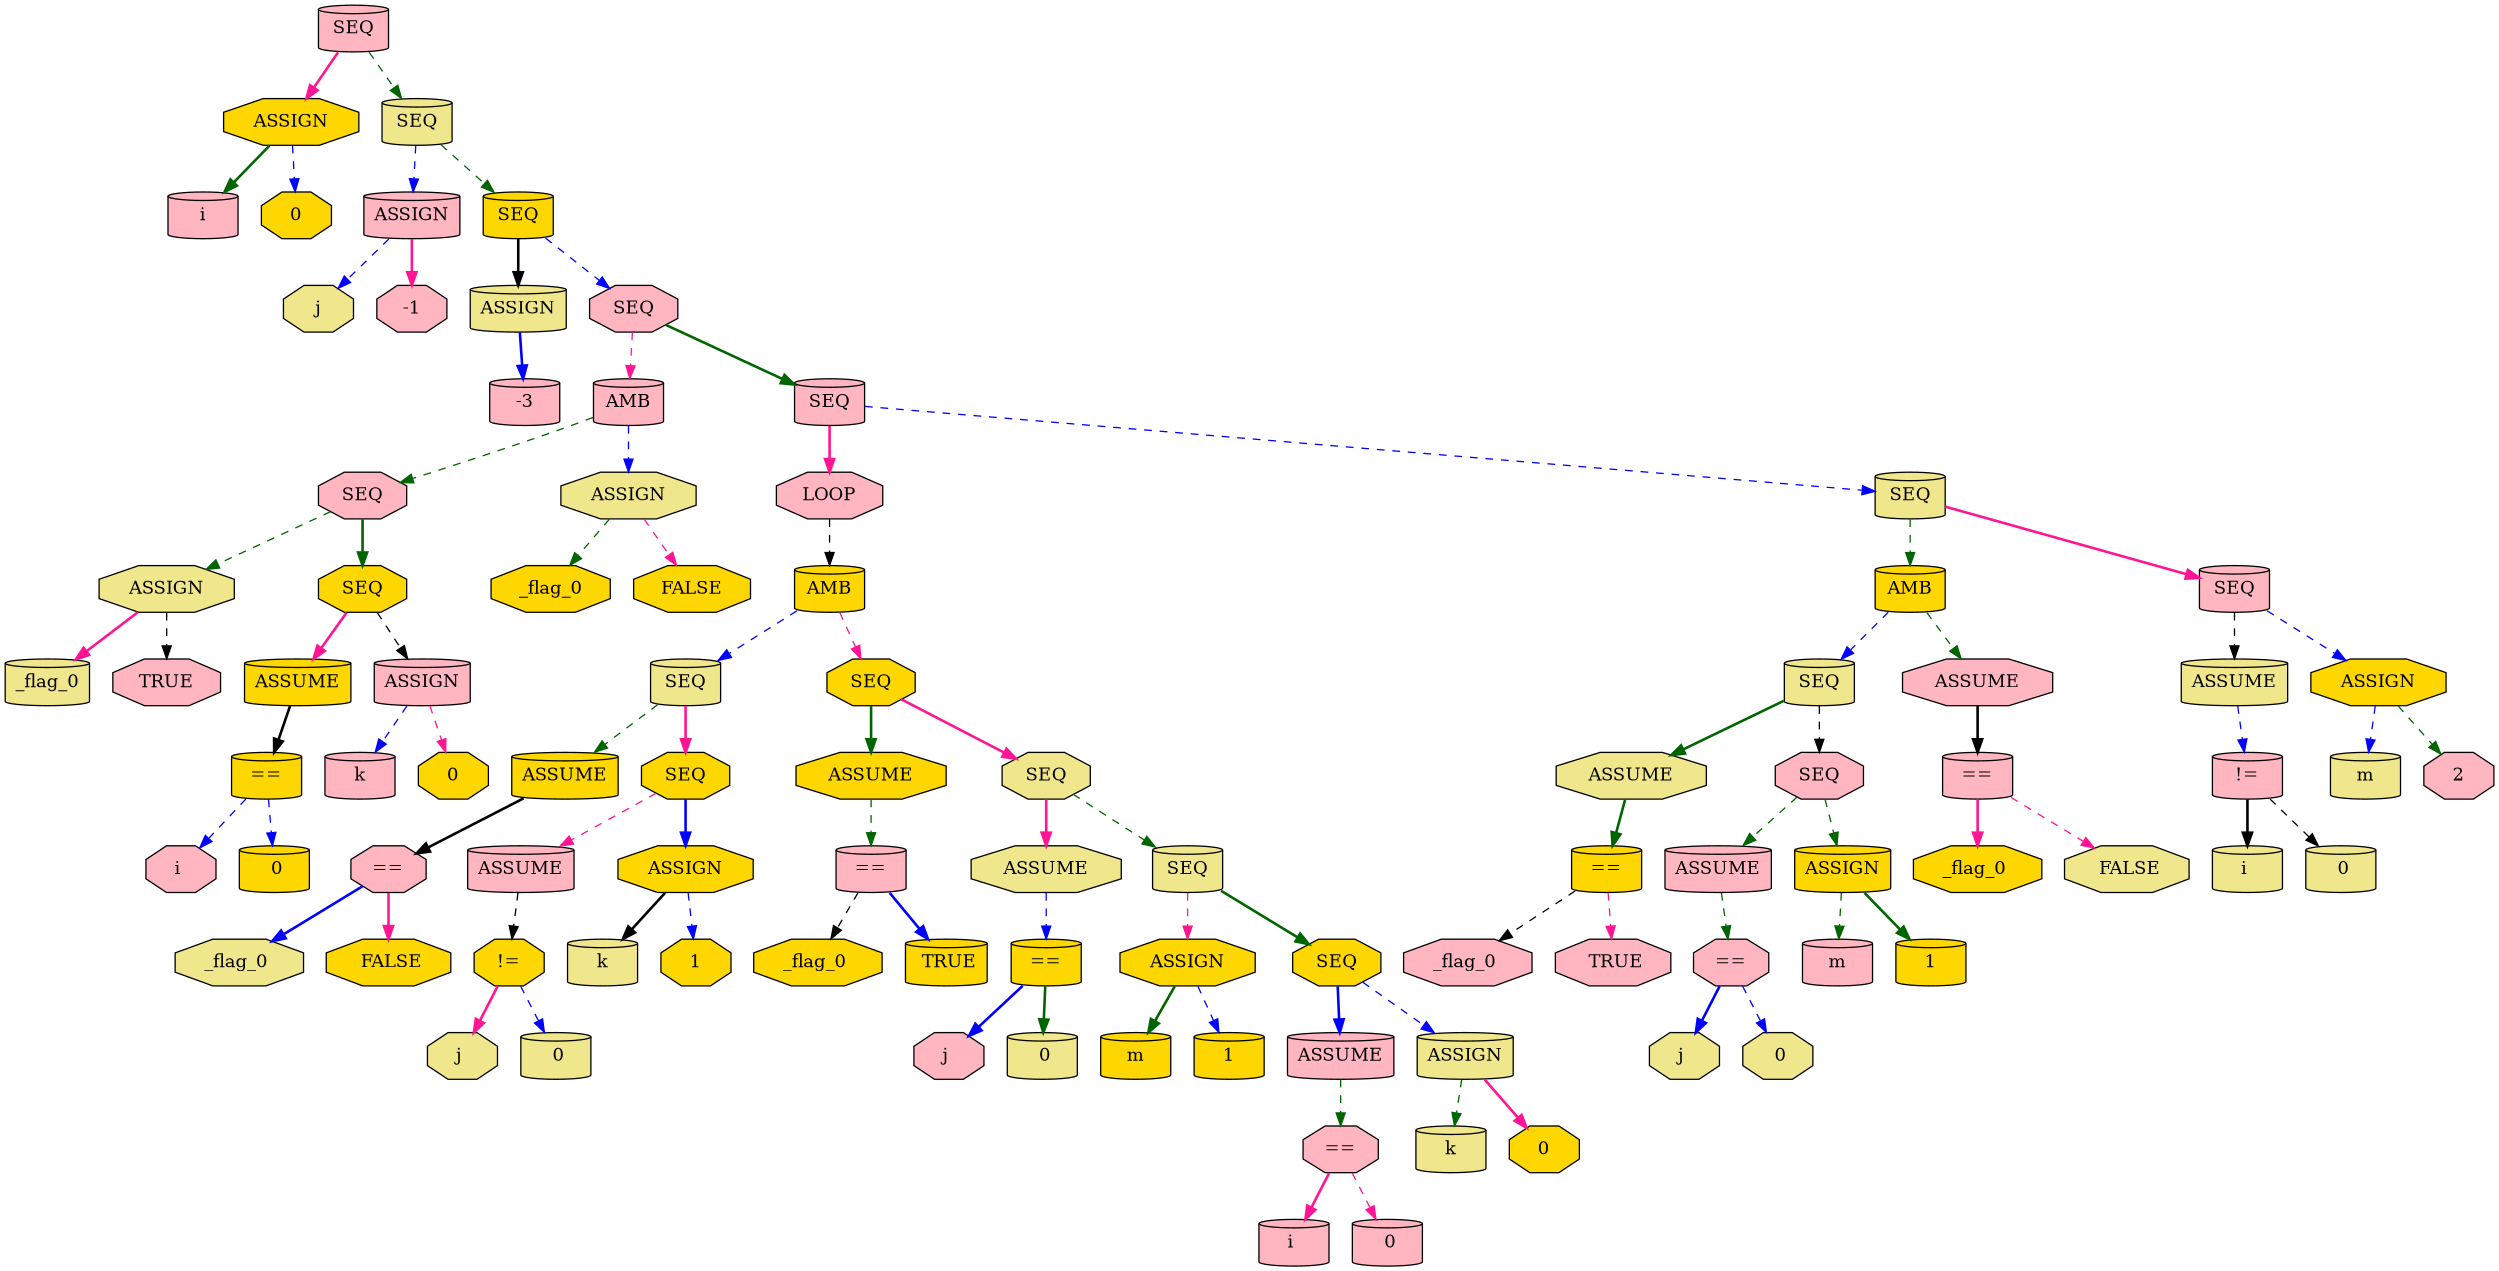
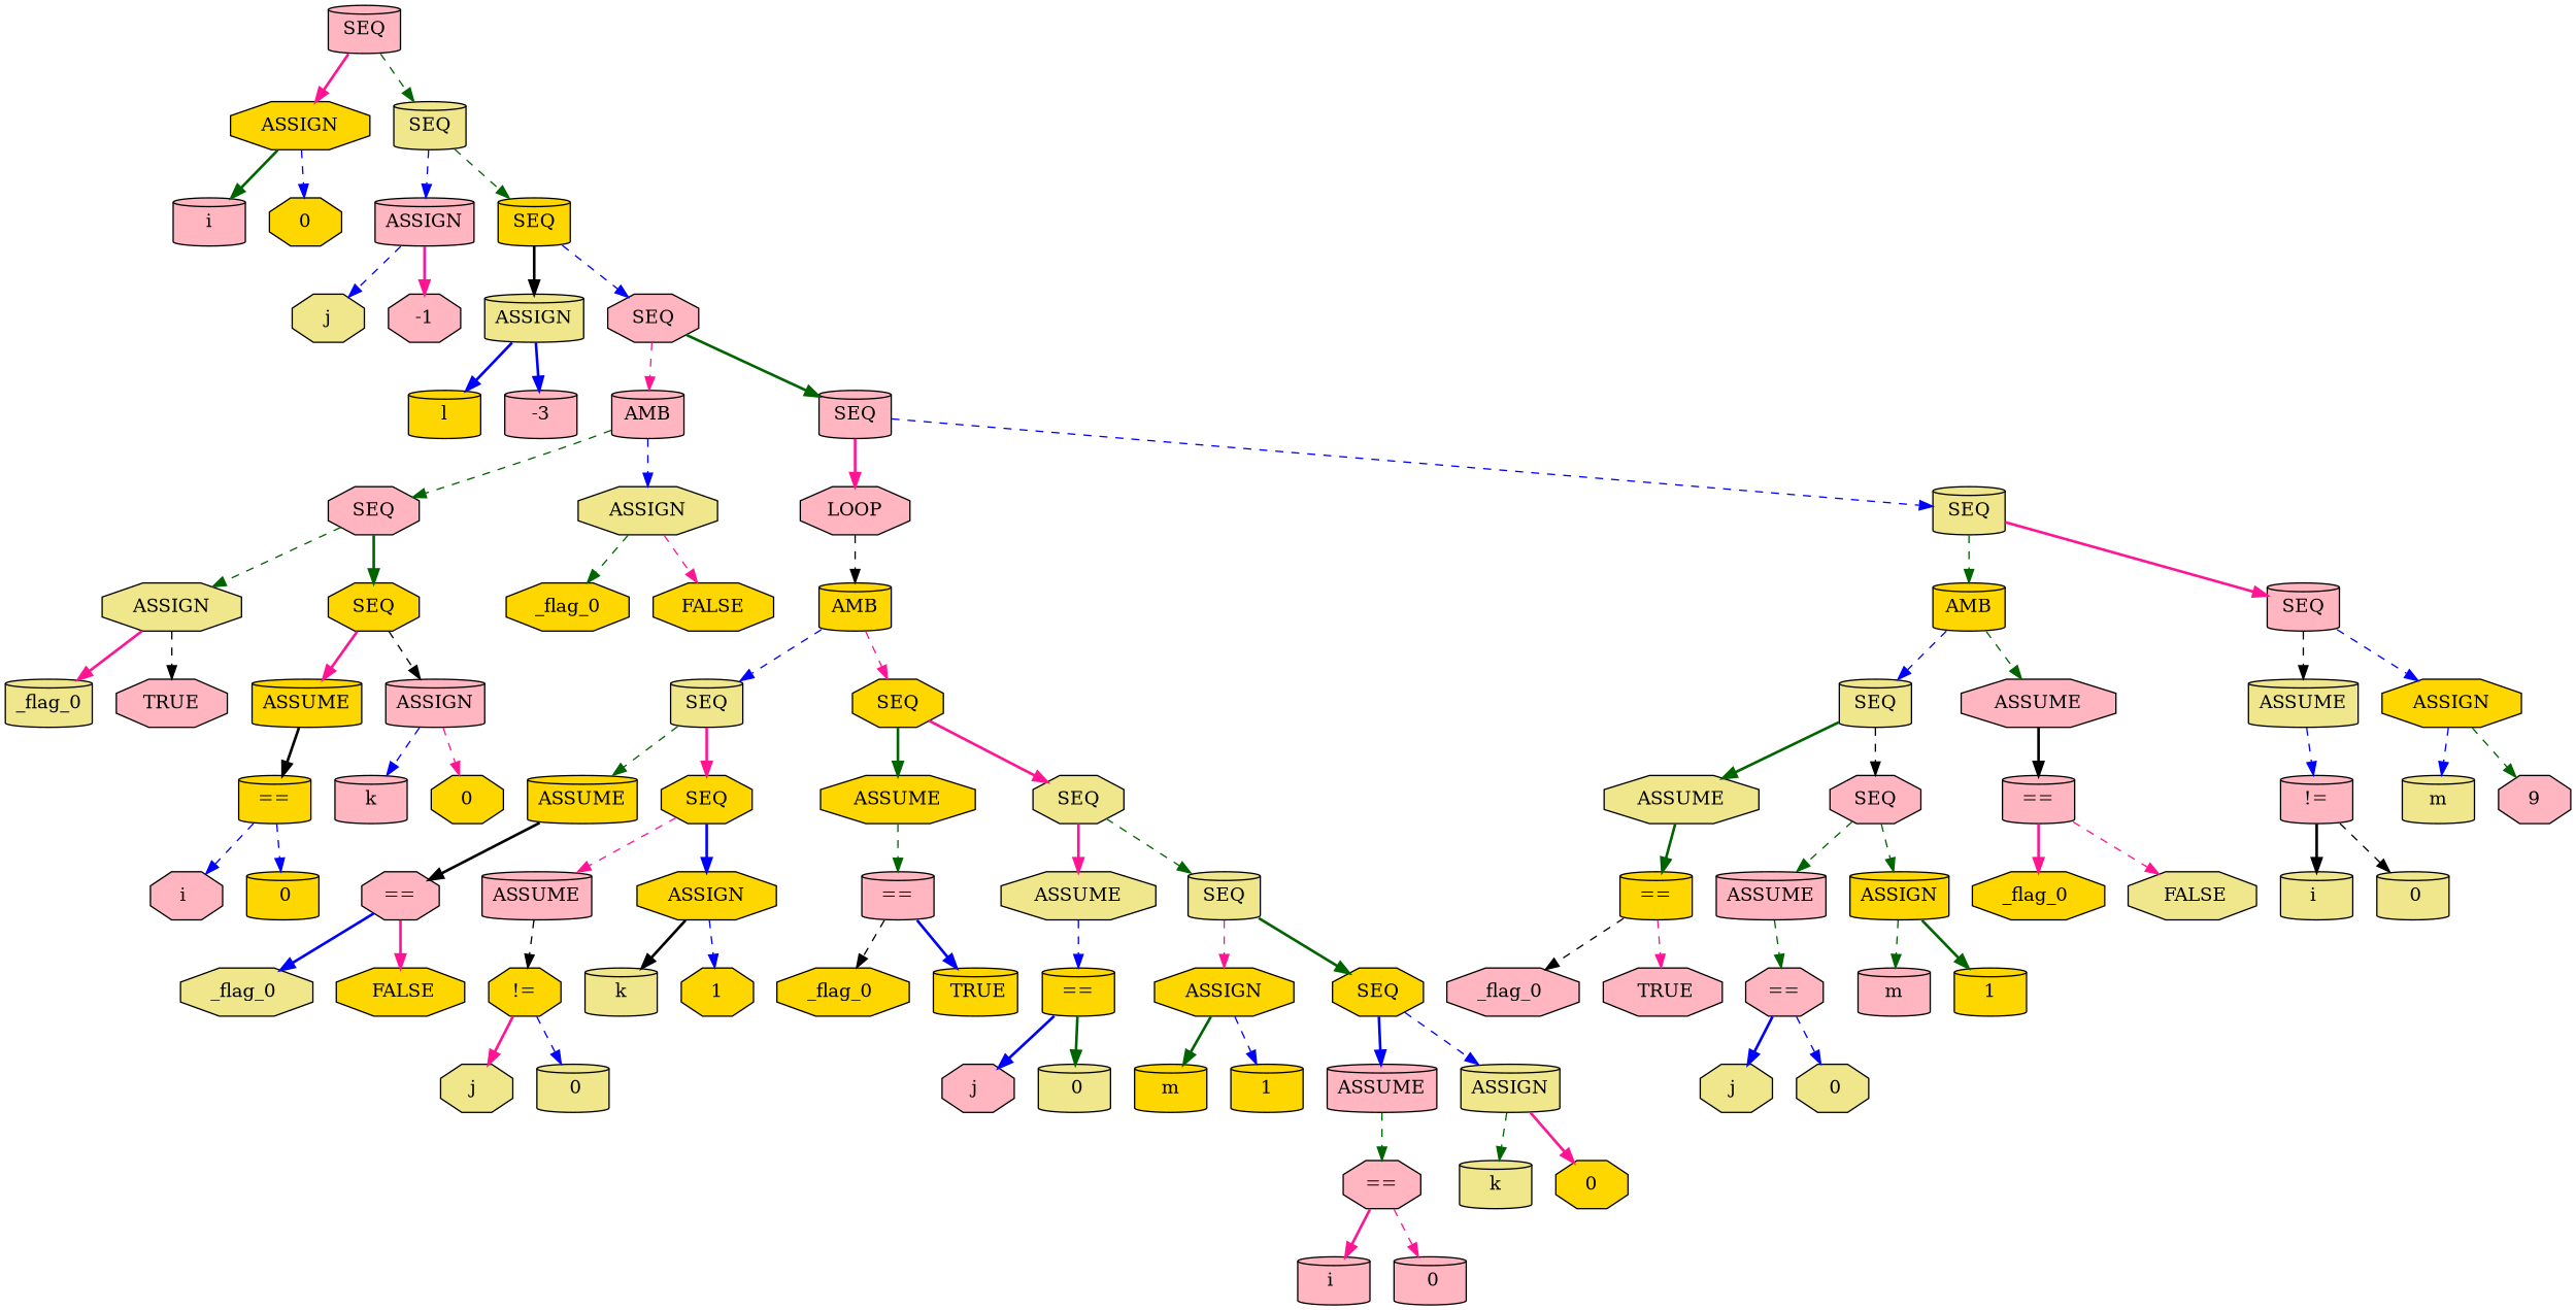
  digraph {
    node [fillcolor=gold shape=cylinder style=filled]
    edge [color=blue style=dashed]
    n1 [fillcolor=lightpink label=SEQ]
    n2 [label=ASSIGN shape=octagon]
    n3 [fillcolor=khaki label=SEQ]
    n4 [fillcolor=lightpink label=i]
    n5 [label=0 shape=octagon]
    n6 [fillcolor=lightpink label=ASSIGN]
    n7 [label=SEQ]
    n8 [fillcolor=khaki label=j shape=octagon]
    n9 [fillcolor=lightpink label=-1 shape=octagon]
    n10 [fillcolor=khaki label=ASSIGN]
    n11 [fillcolor=lightpink label=SEQ shape=octagon]
+   n12 [label=l]
    n13 [fillcolor=lightpink label=-3]
    n14 [fillcolor=lightpink label=AMB]
    n15 [fillcolor=lightpink label=SEQ]
    n16 [fillcolor=lightpink label=SEQ shape=octagon]
    n17 [fillcolor=khaki label=ASSIGN shape=octagon]
    n18 [fillcolor=lightpink label=LOOP shape=octagon]
    n19 [fillcolor=khaki label=SEQ]
    n20 [fillcolor=khaki label=ASSIGN shape=octagon]
    n21 [label=SEQ shape=octagon]
    n22 [label=_flag_0 shape=octagon]
    n23 [label=FALSE shape=octagon]
    n24 [fillcolor=khaki label=_flag_0]
    n25 [fillcolor=lightpink label=TRUE shape=octagon]
    n26 [label=ASSUME]
    n27 [fillcolor=lightpink label=ASSIGN]
    n28 [label="=="]
    n29 [fillcolor=lightpink label=k]
    n30 [label=0 shape=octagon]
    n31 [fillcolor=lightpink label="i " shape=octagon]
    n32 [label=" 0"]
    n33 [label=AMB]
    n34 [label=AMB]
    n35 [fillcolor=lightpink label=SEQ]
    n36 [fillcolor=khaki label=SEQ]
    n37 [label=SEQ shape=octagon]
    n38 [label=ASSUME]
    n39 [label=SEQ shape=octagon]
    n40 [label=ASSUME shape=octagon]
    n41 [fillcolor=khaki label=SEQ shape=octagon]
    n42 [fillcolor=lightpink label="==" shape=octagon]
    n43 [fillcolor=lightpink label=ASSUME]
    n44 [label=ASSIGN shape=octagon]
    n45 [fillcolor=khaki label="_flag_0 " shape=octagon]
    n46 [label=" FALSE" shape=octagon]
    n47 [label="!=" shape=octagon]
    n48 [fillcolor=khaki label=k]
    n49 [label=1 shape=octagon]
    n50 [fillcolor=khaki label="j " shape=octagon]
    n51 [fillcolor=khaki label=" 0"]
    n52 [fillcolor=lightpink label="=="]
    n53 [fillcolor=khaki label=ASSUME shape=octagon]
    n54 [fillcolor=khaki label=SEQ]
    n55 [label="_flag_0 " shape=octagon]
    n56 [label=" TRUE"]
    n57 [label="=="]
    n58 [label=ASSIGN shape=octagon]
    n59 [label=SEQ shape=octagon]
    n60 [fillcolor=lightpink label="j " shape=octagon]
    n61 [fillcolor=khaki label=" 0"]
    n62 [label=m]
    n63 [label=1]
    n64 [fillcolor=lightpink label=ASSUME]
    n65 [fillcolor=khaki label=ASSIGN]
    n66 [fillcolor=lightpink label="==" shape=octagon]
    n67 [fillcolor=khaki label=k]
    n68 [label=0 shape=octagon]
    n69 [fillcolor=lightpink label="i "]
    n70 [fillcolor=lightpink label=" 0"]
    n71 [fillcolor=khaki label=SEQ]
    n72 [fillcolor=lightpink label=ASSUME shape=octagon]
    n73 [fillcolor=khaki label=ASSUME]
    n74 [label=ASSIGN shape=octagon]
    n75 [fillcolor=khaki label=ASSUME shape=octagon]
    n76 [fillcolor=lightpink label=SEQ shape=octagon]
    n77 [fillcolor=lightpink label="=="]
    n78 [label="=="]
    n79 [fillcolor=lightpink label=ASSUME]
    n80 [label=ASSIGN]
    n81 [fillcolor=lightpink label="_flag_0 " shape=octagon]
    n82 [fillcolor=lightpink label=" TRUE" shape=octagon]
    n83 [fillcolor=lightpink label="==" shape=octagon]
    n84 [fillcolor=lightpink label=m]
    n85 [label=1]
    n86 [fillcolor=khaki label="j " shape=octagon]
    n87 [fillcolor=khaki label=" 0" shape=octagon]
    n88 [label="_flag_0 " shape=octagon]
    n89 [fillcolor=khaki label=" FALSE" shape=octagon]
    n90 [fillcolor=lightpink label="!="]
    n91 [fillcolor=khaki label=m]
-   n92 [fillcolor=lightpink label=2 shape=octagon]
+   n92 [fillcolor=lightpink label=9 shape=octagon]
    n93 [fillcolor=khaki label="i "]
    n94 [fillcolor=khaki label=" 0"]
    n1 -> n2 [color=deeppink style=bold]
    n1 -> n3 [color=darkgreen]
    n2 -> n4 [color=darkgreen style=bold]
    n2 -> n5
    n3 -> n6
    n3 -> n7 [color=darkgreen]
    n6 -> n8
    n6 -> n9 [color=deeppink style=bold]
    n7 -> n10 [color=black style=bold]
    n7 -> n11
+   n10 -> n12 [style=bold]
    n10 -> n13 [style=bold]
    n11 -> n14 [color=deeppink]
    n11 -> n15 [color=darkgreen style=bold]
    n14 -> n16 [color=darkgreen]
    n14 -> n17
    n15 -> n18 [color=deeppink style=bold]
    n15 -> n19
    n16 -> n20 [color=darkgreen]
    n16 -> n21 [color=darkgreen style=bold]
    n17 -> n22 [color=darkgreen]
    n17 -> n23 [color=deeppink]
    n18 -> n33 [color=black]
    n19 -> n34 [color=darkgreen]
    n19 -> n35 [color=deeppink style=bold]
    n20 -> n24 [color=deeppink style=bold]
    n20 -> n25 [color=black]
    n21 -> n26 [color=deeppink style=bold]
    n21 -> n27 [color=black]
    n26 -> n28 [color=black style=bold]
    n27 -> n29
    n27 -> n30 [color=deeppink]
    n28 -> n31
    n28 -> n32
    n33 -> n36
    n33 -> n37 [color=deeppink]
    n34 -> n71
    n34 -> n72 [color=darkgreen]
    n35 -> n73 [color=black]
    n35 -> n74
    n36 -> n38 [color=darkgreen]
    n36 -> n39 [color=deeppink style=bold]
    n37 -> n40 [color=darkgreen style=bold]
    n37 -> n41 [color=deeppink style=bold]
    n38 -> n42 [color=black style=bold]
    n39 -> n43 [color=deeppink]
    n39 -> n44 [style=bold]
    n40 -> n52 [color=darkgreen]
    n41 -> n53 [color=deeppink style=bold]
    n41 -> n54 [color=darkgreen]
    n42 -> n45 [style=bold]
    n42 -> n46 [color=deeppink style=bold]
    n43 -> n47 [color=black]
    n44 -> n48 [color=black style=bold]
    n44 -> n49
    n47 -> n50 [color=deeppink style=bold]
    n47 -> n51
    n52 -> n55 [color=black]
    n52 -> n56 [style=bold]
    n53 -> n57
    n54 -> n58 [color=deeppink]
    n54 -> n59 [color=darkgreen style=bold]
    n57 -> n60 [style=bold]
    n57 -> n61 [color=darkgreen style=bold]
    n58 -> n62 [color=darkgreen style=bold]
    n58 -> n63
    n59 -> n64 [style=bold]
    n59 -> n65
    n64 -> n66 [color=darkgreen]
    n65 -> n67 [color=darkgreen]
    n65 -> n68 [color=deeppink style=bold]
    n66 -> n69 [color=deeppink style=bold]
    n66 -> n70 [color=deeppink]
    n71 -> n75 [color=darkgreen style=bold]
    n71 -> n76 [color=black]
    n72 -> n77 [color=black style=bold]
    n73 -> n90
    n74 -> n91
    n74 -> n92 [color=darkgreen]
    n75 -> n78 [color=darkgreen style=bold]
    n76 -> n79 [color=darkgreen]
    n76 -> n80 [color=darkgreen]
    n77 -> n88 [color=deeppink style=bold]
    n77 -> n89 [color=deeppink]
    n78 -> n81 [color=black]
    n78 -> n82 [color=deeppink]
    n79 -> n83 [color=darkgreen]
    n80 -> n84 [color=darkgreen]
    n80 -> n85 [color=darkgreen style=bold]
    n83 -> n86 [style=bold]
    n83 -> n87
    n90 -> n93 [color=black style=bold]
    n90 -> n94 [color=black]
  }
